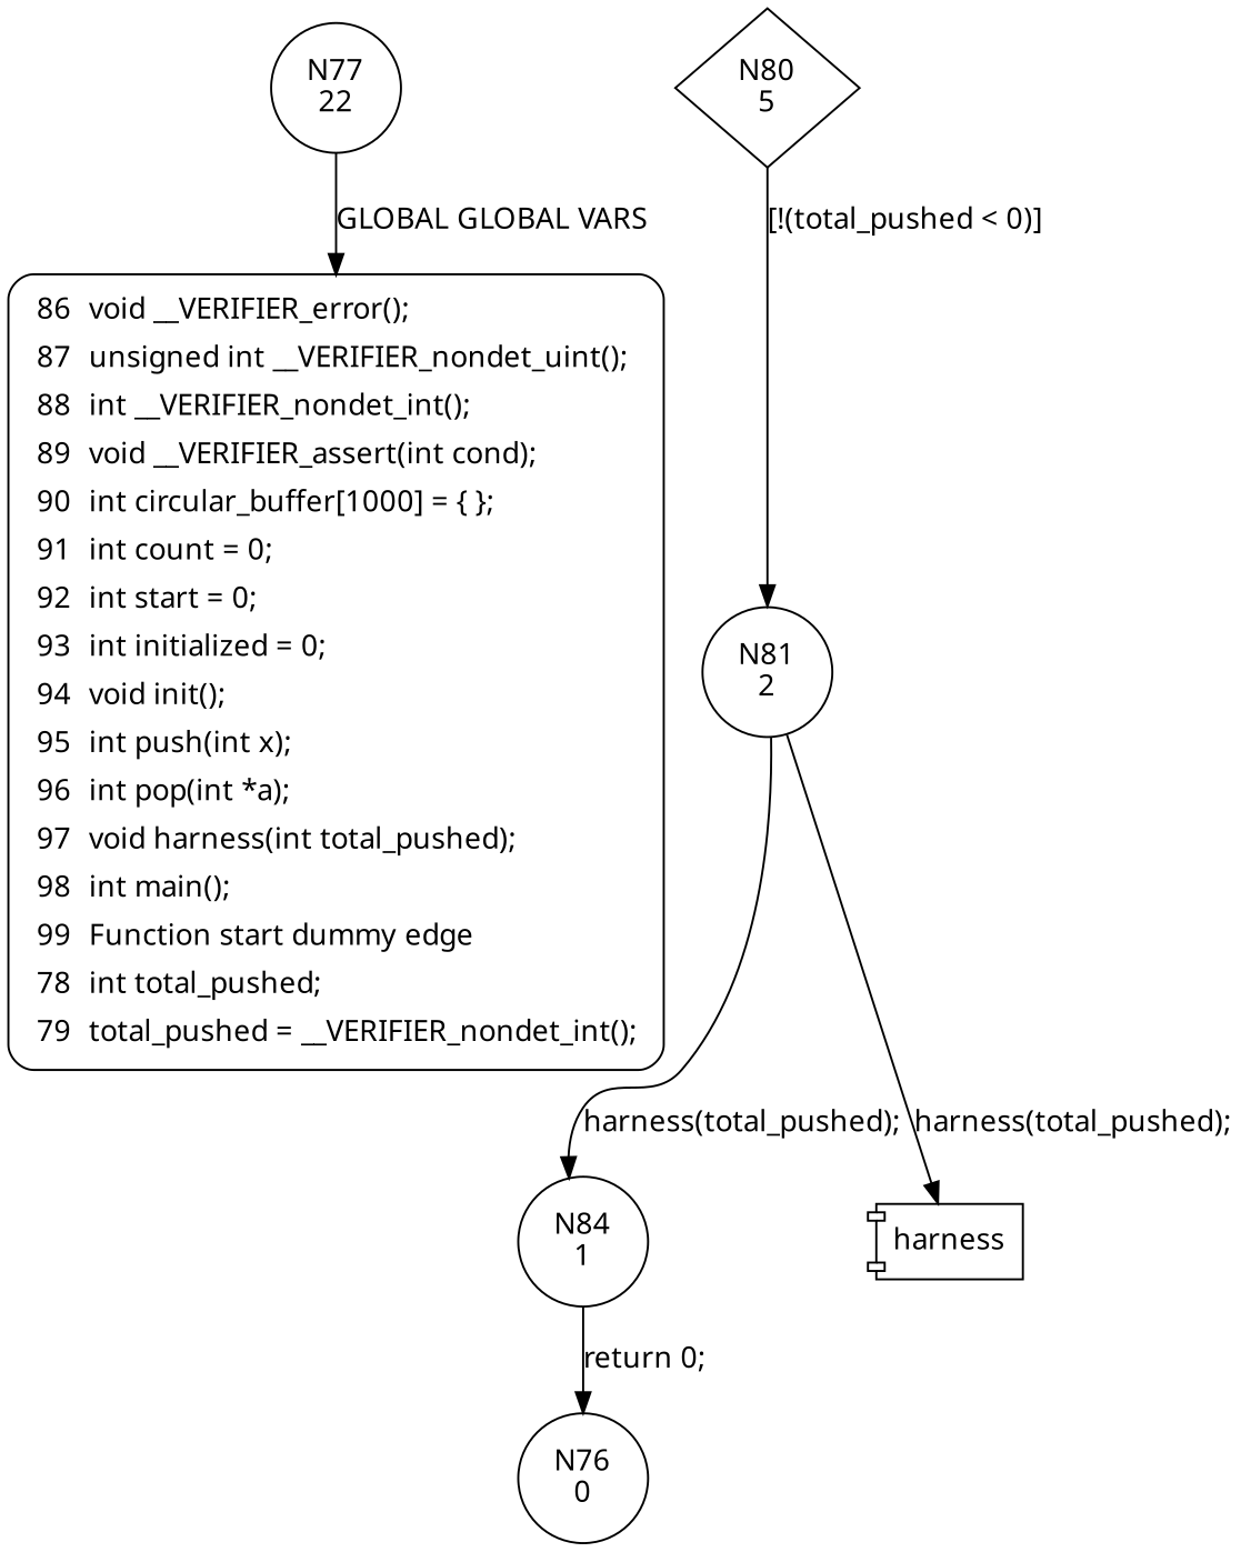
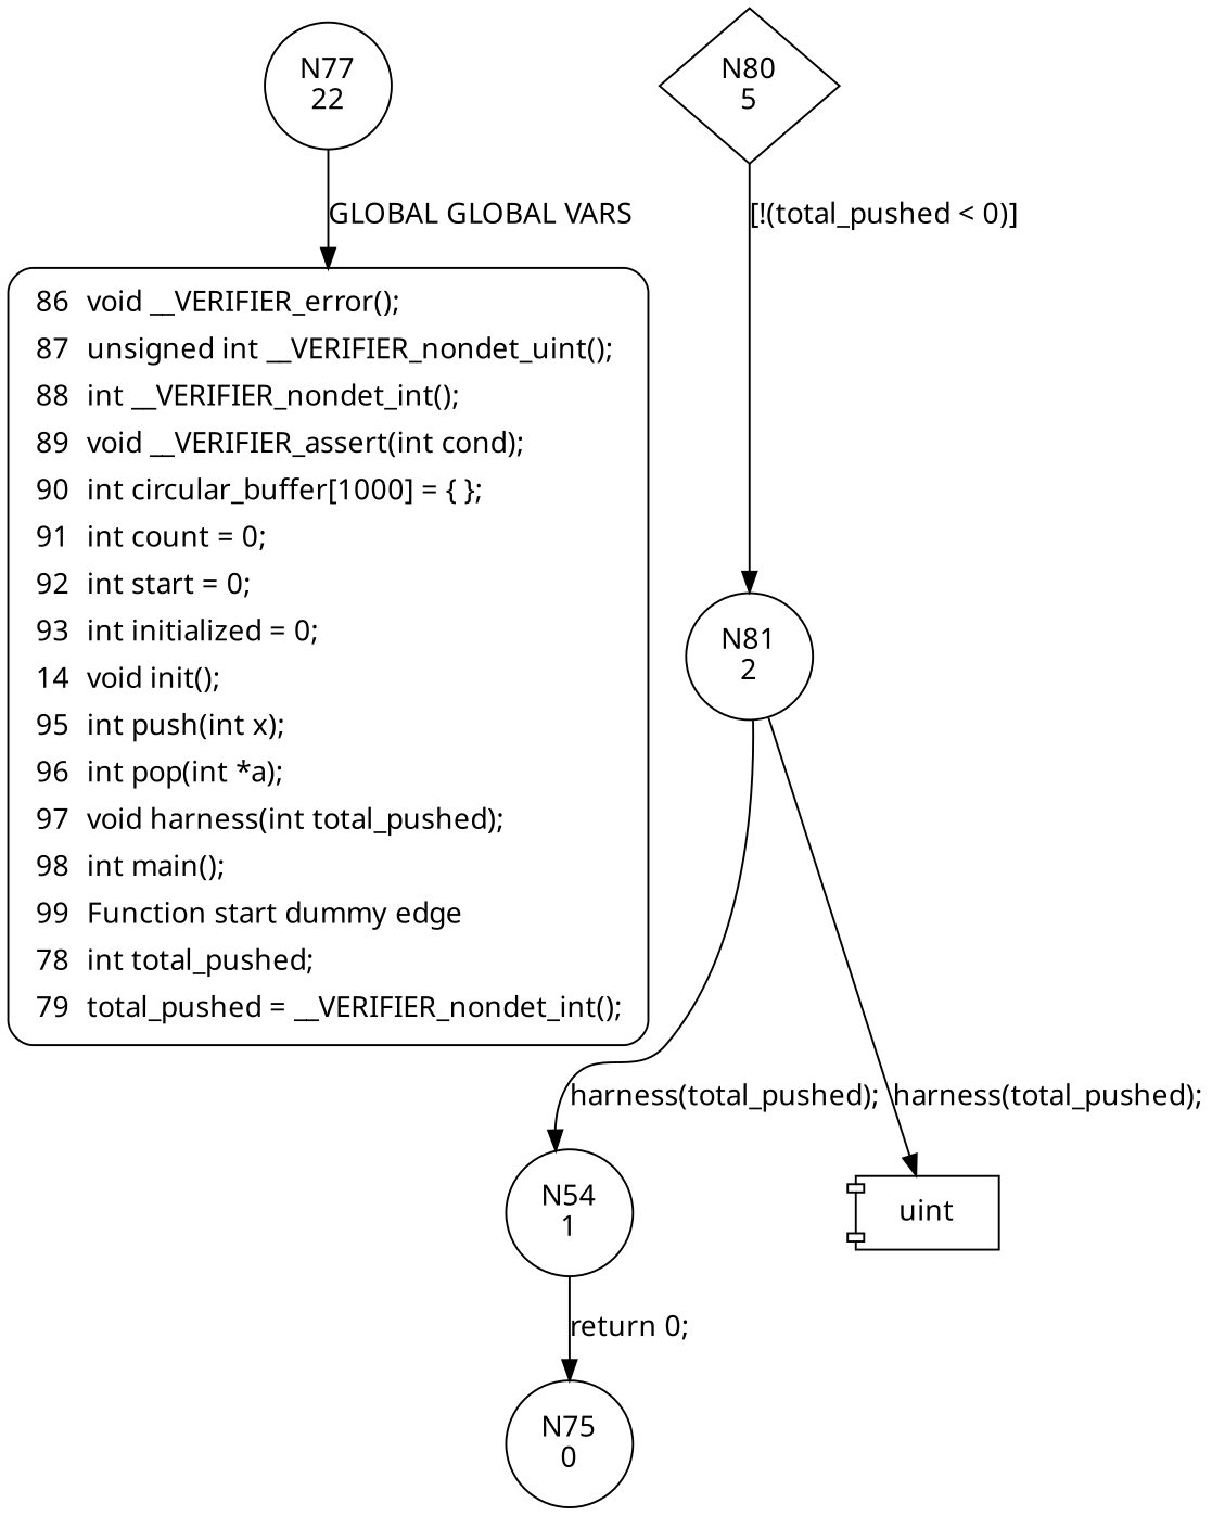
  digraph {
    fontname="Noto Sans"
    node [fontname="Noto Sans" shape=circle]
    edge [fontname="Noto Sans"]
    n1 [label="N77\n22"]
-   n2 [fillcolor=white label=<<table border="0" cellborder="0" cellpadding="3" bgcolor="white"><tr><td align="right">86</td><td align="left">void __VERIFIER_error();</td></tr><tr><td align="right">87</td><td align="left">unsigned int __VERIFIER_nondet_uint();</td></tr><tr><td align="right">88</td><td align="left">int __VERIFIER_nondet_int();</td></tr><tr><td align="right">89</td><td align="left">void __VERIFIER_assert(int cond);</td></tr><tr><td align="right">90</td><td align="left">int circular_buffer[1000] = &#123; &#125;;</td></tr><tr><td align="right">91</td><td align="left">int count = 0;</td></tr><tr><td align="right">92</td><td align="left">int start = 0;</td></tr><tr><td align="right">93</td><td align="left">int initialized = 0;</td></tr><tr><td align="right">94</td><td align="left">void init();</td></tr><tr><td align="right">95</td><td align="left">int push(int x);</td></tr><tr><td align="right">96</td><td align="left">int pop(int *a);</td></tr><tr><td align="right">97</td><td align="left">void harness(int total_pushed);</td></tr><tr><td align="right">98</td><td align="left">int main();</td></tr><tr><td align="right">99</td><td align="left">Function start dummy edge</td></tr><tr><td align="right">78</td><td align="left">int total_pushed;</td></tr><tr><td align="right">79</td><td align="left">total_pushed = __VERIFIER_nondet_int();</td></tr></table>> penwidth=1 shape=Mrecord style="filled,bold"]
+   n2 [fillcolor=white label=<<table border="0" cellborder="0" cellpadding="3" bgcolor="white"><tr><td align="right">86</td><td align="left">void __VERIFIER_error();</td></tr><tr><td align="right">87</td><td align="left">unsigned int __VERIFIER_nondet_uint();</td></tr><tr><td align="right">88</td><td align="left">int __VERIFIER_nondet_int();</td></tr><tr><td align="right">89</td><td align="left">void __VERIFIER_assert(int cond);</td></tr><tr><td align="right">90</td><td align="left">int circular_buffer[1000] = &#123; &#125;;</td></tr><tr><td align="right">91</td><td align="left">int count = 0;</td></tr><tr><td align="right">92</td><td align="left">int start = 0;</td></tr><tr><td align="right">93</td><td align="left">int initialized = 0;</td></tr><tr><td align="right">14</td><td align="left">void init();</td></tr><tr><td align="right">95</td><td align="left">int push(int x);</td></tr><tr><td align="right">96</td><td align="left">int pop(int *a);</td></tr><tr><td align="right">97</td><td align="left">void harness(int total_pushed);</td></tr><tr><td align="right">98</td><td align="left">int main();</td></tr><tr><td align="right">99</td><td align="left">Function start dummy edge</td></tr><tr><td align="right">78</td><td align="left">int total_pushed;</td></tr><tr><td align="right">79</td><td align="left">total_pushed = __VERIFIER_nondet_int();</td></tr></table>> penwidth=1 shape=Mrecord style="filled,bold"]
    n3 [label="N80\n5" shape=diamond]
    n4 [label="N81\n2"]
-   n5 [label="N84\n1"]
-   n6 [label=harness shape=component]
-   n7 [label="N76\n0"]
+   n5 [label="N54\n1"]
+   n6 [label=uint shape=component]
+   n7 [label="N75\n0"]
    n1 -> n2 [label="GLOBAL GLOBAL VARS"]
    n3 -> n4 [label="[!(total_pushed < 0)]"]
    n4 -> n5 [label="harness(total_pushed);"]
    n4 -> n6 [label="harness(total_pushed);"]
    n5 -> n7 [label="return 0;"]
  }
